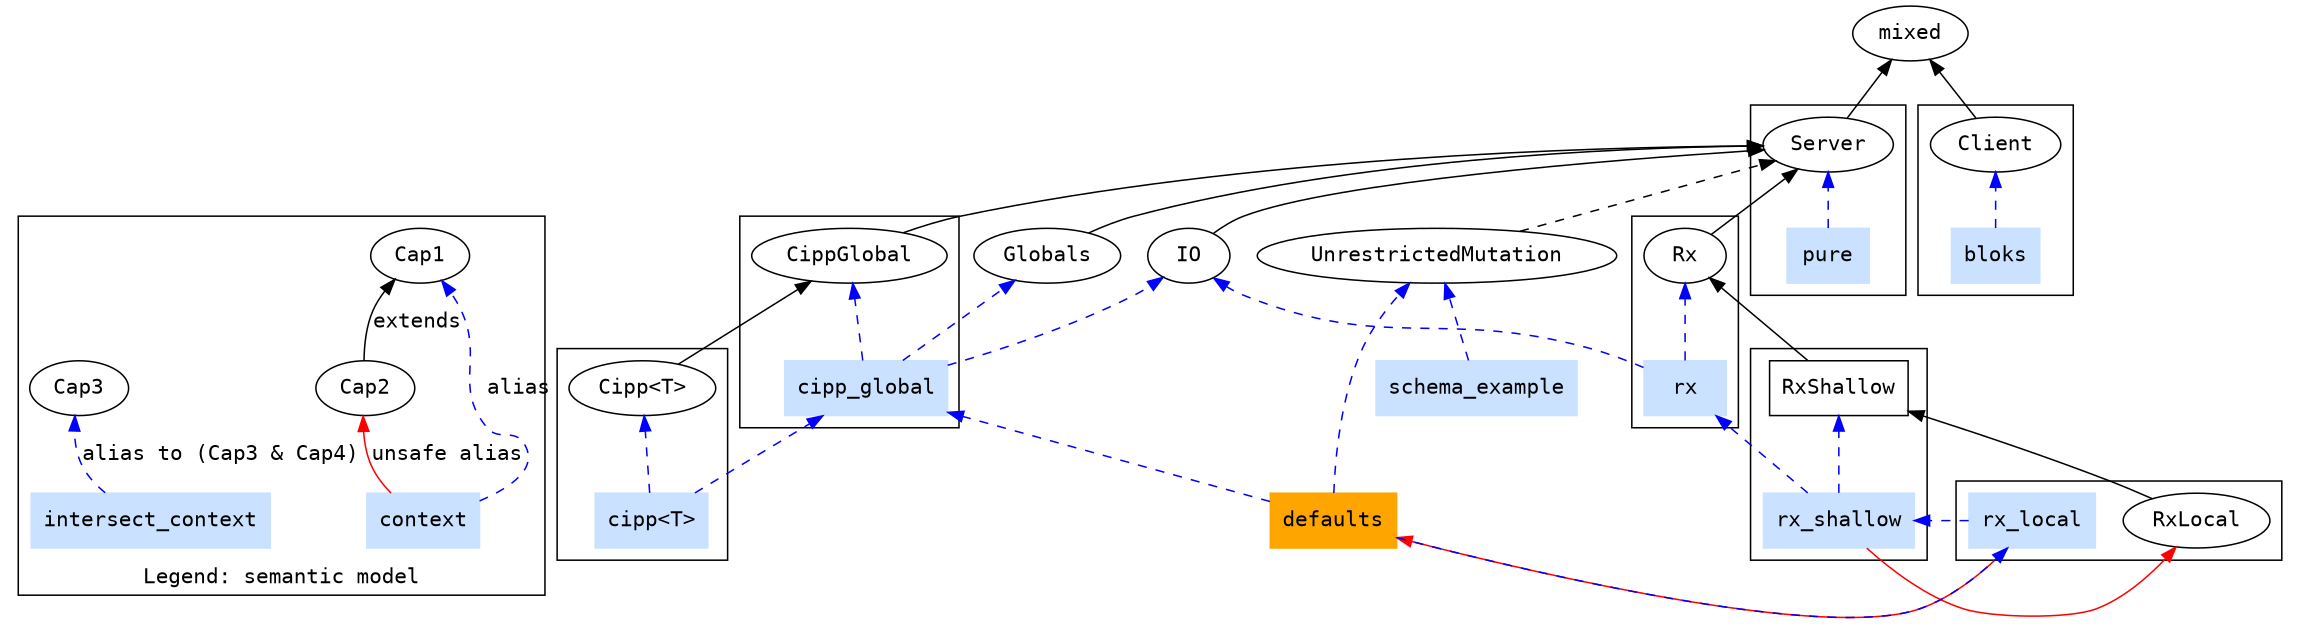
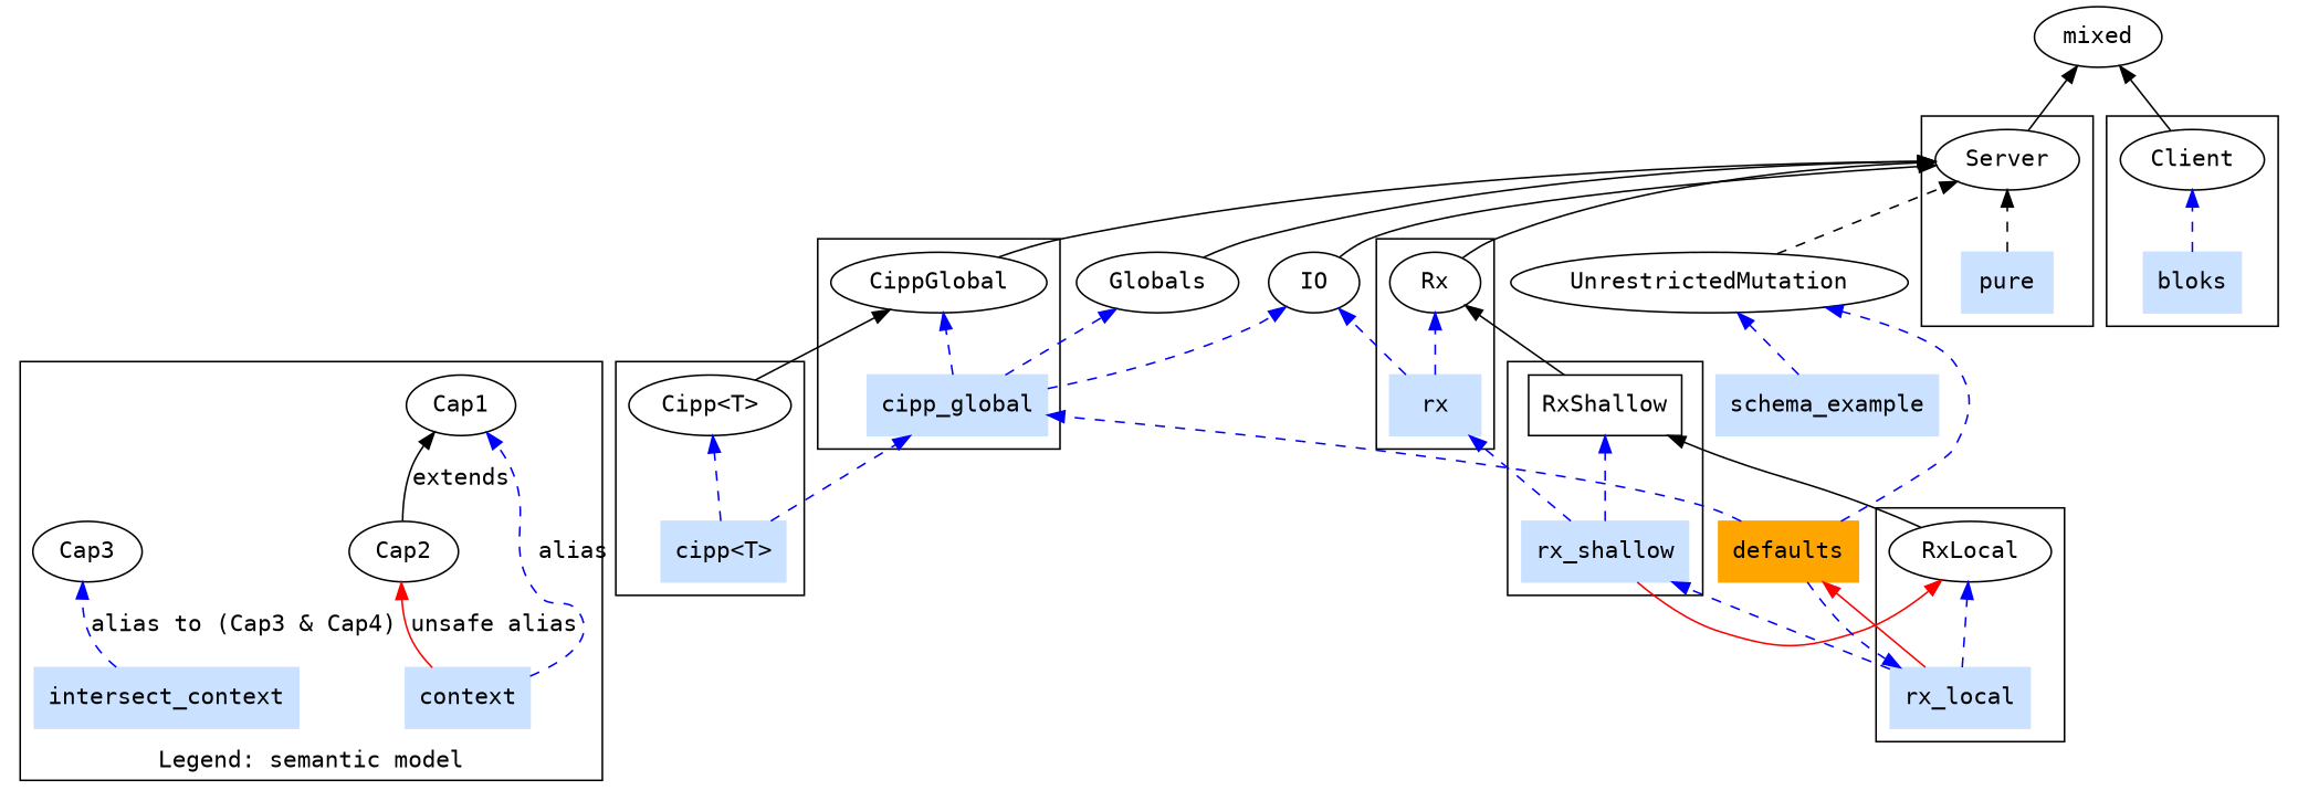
  digraph {
    fontname="DejaVu Sans Mono"
    rankdir=BT
    node [fontname="DejaVu Sans Mono"]
    edge [fontname="DejaVu Sans Mono" color=blue style=dashed]
    Cap2
    Cap1
    context [color=lightsteelblue1 shape=rect style=filled]
    intersect_context [color=lightsteelblue1 shape=rect style=filled]
    Cap3
    pure [color=lightsteelblue1 shape=rect style=filled]
    Server
    rx [color=lightsteelblue1 shape=rect style=filled]
    Rx
    rx_local [color=lightsteelblue1 shape=rect style=filled]
    RxLocal
    rx_shallow [color=lightsteelblue1 shape=rect style=filled]
    RxShallow [shape=box]
    "cipp<T>" [color=lightsteelblue1 shape=rect style=filled]
    "Cipp<T>"
    cipp_global [color=lightsteelblue1 shape=rect style=filled]
    CippGlobal
    bloks [color=lightsteelblue1 shape=rect style=filled]
    Client
    mixed
    IO
    defaults [color=orange shape=rect style=filled]
    Globals
    UnrestrictedMutation
    schema_example [color=lightsteelblue1 shape=rect style=filled]
    subgraph cluster_1 {
      label="Legend: semantic model"
      Cap2
      Cap1
      context
      intersect_context
      Cap3
    }
    subgraph cluster_2 {
      pure
      Server
    }
    subgraph cluster_3 {
      rx
      Rx
    }
    subgraph cluster_4 {
      rx_local
      RxLocal
    }
    subgraph cluster_5 {
      rx_shallow
      RxShallow
    }
    subgraph cluster_6 {
      "cipp<T>"
      "Cipp<T>"
    }
    subgraph cluster_7 {
      cipp_global
      CippGlobal
    }
    subgraph cluster_8 {
      bloks
      Client
    }
    Cap2 -> Cap1 [label=extends color="" style=""]
    context -> Cap2 [color=red label="unsafe alias" style=""]
    context -> Cap1 [label=alias]
    intersect_context -> Cap3 [label="alias to (Cap3 & Cap4)"]
-   pure -> Server
+   pure -> Server [color=black]
    Server -> mixed [color="" style=""]
    rx -> Rx
    rx -> IO
    Rx -> Server [color="" style=""]
+   rx_local -> RxLocal
    rx_local -> rx_shallow
    rx_local -> defaults [color=red style=""]
    RxLocal -> RxShallow [color="" style=""]
    rx_shallow -> rx
    rx_shallow -> RxLocal [color=red style=""]
    rx_shallow -> RxShallow
    RxShallow -> Rx [color="" style=""]
    "cipp<T>" -> "Cipp<T>"
    "cipp<T>" -> cipp_global
    "Cipp<T>" -> CippGlobal [color="" style=""]
    cipp_global -> CippGlobal
    cipp_global -> IO
    cipp_global -> Globals
    CippGlobal -> Server [color="" style=""]
    bloks -> Client
    Client -> mixed [color="" style=""]
    IO -> Server [color="" style=""]
    defaults -> rx_local
    defaults -> cipp_global
    defaults -> UnrestrictedMutation
    Globals -> Server [color="" style=""]
    UnrestrictedMutation -> Server [color=""]
    schema_example -> UnrestrictedMutation
  }
